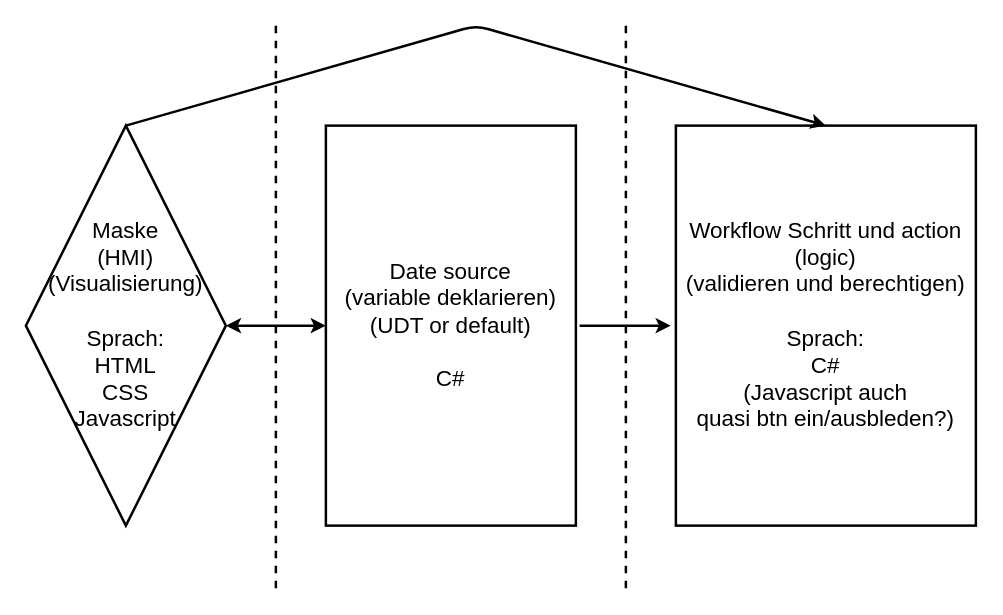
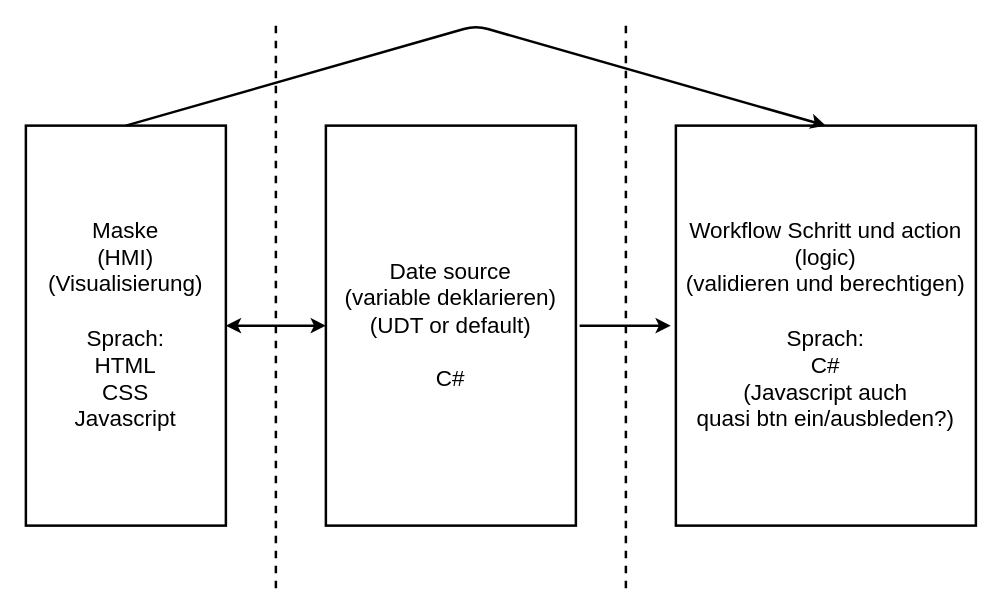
  <mxCell id="0" />
  <mxCell id="1" parent="0" />
- <mxCell id="2" value="Maske&lt;br style=&quot;font-size: 18px&quot;&gt;(HMI)&lt;br style=&quot;font-size: 18px&quot;&gt;(Visualisierung)&lt;br style=&quot;font-size: 18px&quot;&gt;&lt;br style=&quot;font-size: 18px&quot;&gt;Sprach:&lt;br style=&quot;font-size: 18px&quot;&gt;HTML&lt;br style=&quot;font-size: 18px&quot;&gt;CSS&lt;br style=&quot;font-size: 18px&quot;&gt;Javascript" style="rhombus;whiteSpace=wrap;html=1;strokeWidth=2;fontSize=18;" vertex="1" parent="1"><mxGeometry x="20" y="100" width="160" height="320" as="geometry" /></mxCell>
+ <mxCell id="2" value="Maske&lt;br style=&quot;font-size: 18px&quot;&gt;(HMI)&lt;br style=&quot;font-size: 18px&quot;&gt;(Visualisierung)&lt;br style=&quot;font-size: 18px&quot;&gt;&lt;br style=&quot;font-size: 18px&quot;&gt;Sprach:&lt;br style=&quot;font-size: 18px&quot;&gt;HTML&lt;br style=&quot;font-size: 18px&quot;&gt;CSS&lt;br style=&quot;font-size: 18px&quot;&gt;Javascript" style="rounded=0;whiteSpace=wrap;html=1;strokeWidth=2;fontSize=18;" vertex="1" parent="1"><mxGeometry x="20" y="100" width="160" height="320" as="geometry" /></mxCell>
  <mxCell id="3" value="Date source&lt;br style=&quot;font-size: 18px;&quot;&gt;(variable deklarieren)&lt;br style=&quot;font-size: 18px;&quot;&gt;(UDT or default)&lt;br style=&quot;font-size: 18px;&quot;&gt;&lt;br style=&quot;font-size: 18px;&quot;&gt;C#" style="rounded=0;whiteSpace=wrap;html=1;strokeWidth=2;fontSize=18;" vertex="1" parent="1"><mxGeometry x="260" y="100" width="200" height="320" as="geometry" /></mxCell>
  <mxCell id="4" value="Workflow Schritt und action&lt;br style=&quot;font-size: 18px&quot;&gt;(logic)&lt;br style=&quot;font-size: 18px&quot;&gt;(validieren und berechtigen)&lt;br style=&quot;font-size: 18px&quot;&gt;&lt;br style=&quot;font-size: 18px&quot;&gt;Sprach:&lt;br style=&quot;font-size: 18px&quot;&gt;C#&lt;br style=&quot;font-size: 18px&quot;&gt;(Javascript auch &lt;br&gt;quasi btn ein/ausbleden?)" style="rounded=0;whiteSpace=wrap;html=1;strokeWidth=2;fontSize=18;" vertex="1" parent="1"><mxGeometry x="540" y="100" width="240" height="320" as="geometry" /></mxCell>
  <mxCell id="5" value="" style="endArrow=none;dashed=1;html=1;strokeWidth=2;fontSize=18;" edge="1" parent="1"><mxGeometry width="50" height="50" relative="1" as="geometry"><mxPoint x="220" y="470" as="sourcePoint" /><mxPoint x="220" y="20" as="targetPoint" /></mxGeometry></mxCell>
  <mxCell id="6" value="" style="endArrow=none;dashed=1;html=1;strokeWidth=2;fontSize=18;" edge="1" parent="1"><mxGeometry width="50" height="50" relative="1" as="geometry"><mxPoint x="500" y="470" as="sourcePoint" /><mxPoint x="500" y="20" as="targetPoint" /></mxGeometry></mxCell>
  <mxCell id="7" value="" style="endArrow=classic;startArrow=classic;html=1;entryX=0;entryY=0.5;entryDx=0;entryDy=0;exitX=1;exitY=0.5;exitDx=0;exitDy=0;strokeWidth=2;fontSize=18;" edge="1" parent="1" source="2" target="3"><mxGeometry width="50" height="50" relative="1" as="geometry"><mxPoint x="200" y="270" as="sourcePoint" /><mxPoint x="250" y="220" as="targetPoint" /></mxGeometry></mxCell>
  <mxCell id="8" value="" style="endArrow=classic;html=1;exitX=0.5;exitY=0;exitDx=0;exitDy=0;entryX=0.5;entryY=0;entryDx=0;entryDy=0;strokeWidth=2;fontSize=18;" edge="1" parent="1" source="2" target="4"><mxGeometry width="50" height="50" relative="1" as="geometry"><mxPoint x="90" y="120" as="sourcePoint" /><mxPoint x="140" y="70" as="targetPoint" /><Array as="points"><mxPoint x="380" y="20" /></Array></mxGeometry></mxCell>
  <mxCell id="9" value="" style="endArrow=classic;html=1;entryX=-0.017;entryY=0.472;entryDx=0;entryDy=0;entryPerimeter=0;strokeWidth=2;fontSize=18;" edge="1" parent="1"><mxGeometry width="50" height="50" relative="1" as="geometry"><mxPoint x="463" y="260" as="sourcePoint" /><mxPoint x="535.92" y="260.04" as="targetPoint" /></mxGeometry></mxCell>
